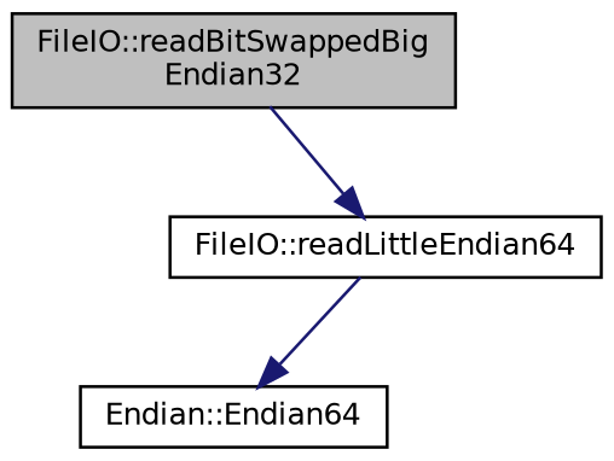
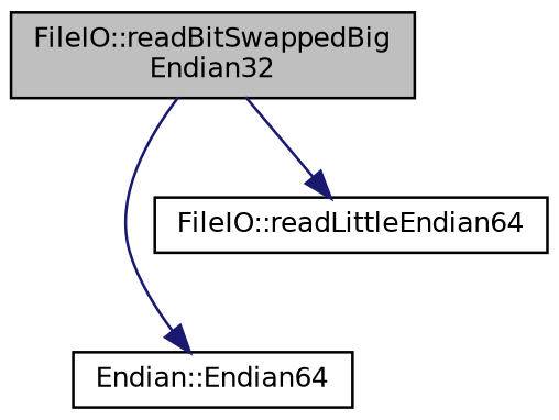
  digraph {
    rankdir=TB
    node [color=black fillcolor=white fontname=Helvetica fontsize=10 shape=record style=filled]
    edge [color=midnightblue fontname=Helvetica fontsize=10 labelfontname=Helvetica labelfontsize=10 style=solid]
    n1 [fillcolor=grey75 fontcolor=black height=0.2 label="FileIO::readBitSwappedBig\lEndian32" width=0.4]
    n2 [height=0.2 label="Endian::Endian64" width=0.4]
    n3 [height=0.2 label="FileIO::readLittleEndian64" width=0.4]
-   n3 -> n2
+   n1 -> n2
    n1 -> n3
  }
